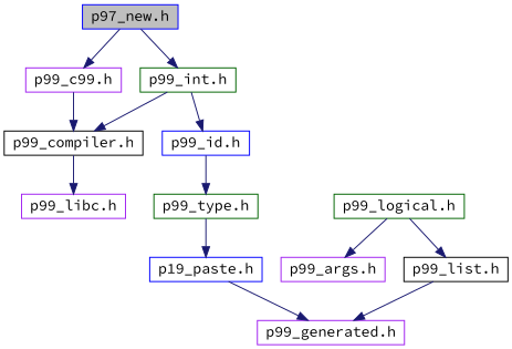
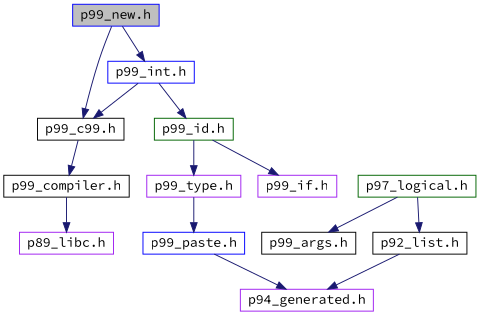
  digraph {
    fontname="Source Code Pro"
    node [color=black fillcolor=white fontname="Source Code Pro" fontsize=14 shape=record style=filled]
    edge [color=midnightblue fontname="Source Code Pro" fontsize=14 labelfontname=Helvetica labelfontsize=14 style=solid]
-   n1 [color=blue fillcolor=grey75 fontcolor=black height=0.2 label="p97_new.h" width=0.4]
-   n2 [color=purple height=0.2 label="p99_c99.h" width=0.4]
-   n3 [color=darkgreen height=0.2 label="p99_int.h" width=0.4]
+   n1 [color=blue fillcolor=grey75 fontcolor=black height=0.2 label="p99_new.h" width=0.4]
+   n2 [height=0.2 label="p99_c99.h" width=0.4]
+   n3 [color=blue height=0.2 label="p99_int.h" width=0.4]
    n4 [height=0.2 label="p99_compiler.h" width=0.4]
-   n5 [color=blue height=0.2 label="p99_id.h" width=0.4]
-   n6 [color=purple height=0.2 label="p99_libc.h" width=0.4]
-   n7 [color=purple height=0.2 label="p99_args.h" width=0.4]
-   n8 [color=blue height=0.2 label="p19_paste.h" width=0.4]
-   n9 [color=purple height=0.2 label="p99_generated.h" width=0.4]
-   n10 [color=darkgreen height=0.2 label="p99_type.h" width=0.4]
-   n12 [color=darkgreen height=0.2 label="p99_logical.h" width=0.4]
-   n13 [height=0.2 label="p99_list.h" width=0.4]
+   n5 [color=darkgreen height=0.2 label="p99_id.h" width=0.4]
+   n6 [color=purple height=0.2 label="p89_libc.h" width=0.4]
+   n7 [height=0.2 label="p99_args.h" width=0.4]
+   n8 [color=blue height=0.2 label="p99_paste.h" width=0.4]
+   n9 [color=purple height=0.2 label="p94_generated.h" width=0.4]
+   n10 [color=purple height=0.2 label="p99_type.h" width=0.4]
+   n11 [color=purple height=0.2 label="p99_if.h" width=0.4]
+   n12 [color=darkgreen height=0.2 label="p97_logical.h" width=0.4]
+   n13 [height=0.2 label="p92_list.h" width=0.4]
    n1 -> n2
    n1 -> n3
    n2 -> n4
-   n3 -> n4
+   n3 -> n2
    n3 -> n5
    n4 -> n6
    n5 -> n10
+   n5 -> n11
    n8 -> n9
    n10 -> n8
    n12 -> n7
    n12 -> n13
    n13 -> n9
  }
